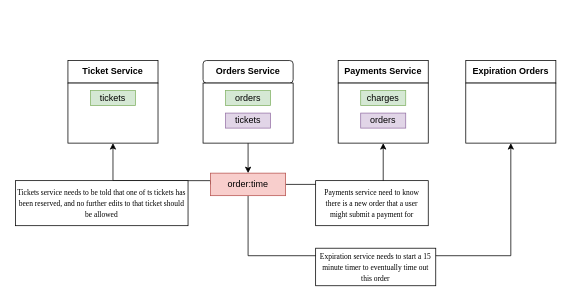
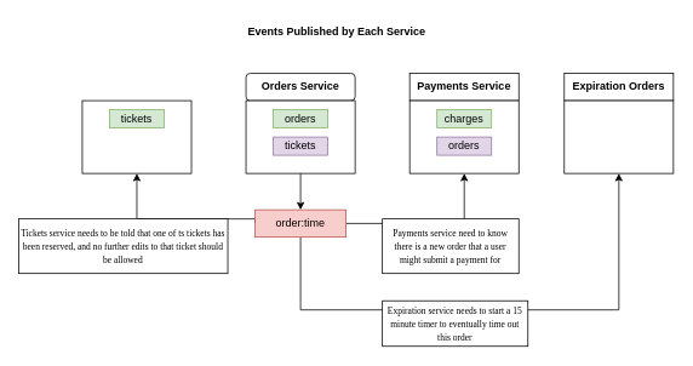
  <mxCell id="0" />
  <mxCell id="1" parent="0" />
- <mxCell id="2" value="Ticket Service" style="rounded=0;whiteSpace=wrap;html=1;fontStyle=1" parent="1" vertex="1"><mxGeometry x="90" y="80" width="120" height="30" as="geometry" /></mxCell>
  <mxCell id="3" value="" style="rounded=0;whiteSpace=wrap;html=1;" parent="1" vertex="1"><mxGeometry x="90" y="110" width="120" height="80" as="geometry" /></mxCell>
  <mxCell id="4" value="tickets" style="rounded=0;whiteSpace=wrap;html=1;fillColor=#d5e8d4;strokeColor=#82b366;" parent="1" vertex="1"><mxGeometry x="460" y="100" width="60" height="20" as="geometry" /></mxCell>
+ <mxCell id="5" value="Events Published by Each Service" style="text;html=1;strokeColor=none;fillColor=none;align=center;verticalAlign=middle;whiteSpace=wrap;rounded=0;fontStyle=1" parent="1" vertex="1"><mxGeometry x="200" y="20" width="340" height="30" as="geometry" /></mxCell>
  <mxCell id="6" value="Orders Service" style="whiteSpace=wrap;html=1;fontStyle=1;rounded=1;" parent="1" vertex="1"><mxGeometry x="270" y="80" width="120" height="30" as="geometry" /></mxCell>
  <mxCell id="7" style="edgeStyle=orthogonalEdgeStyle;rounded=0;orthogonalLoop=1;jettySize=auto;html=1;exitX=0.5;exitY=1;exitDx=0;exitDy=0;" edge="1" parent="1" source="8" target="22"><mxGeometry relative="1" as="geometry" /></mxCell>
  <mxCell id="8" value="" style="rounded=0;whiteSpace=wrap;html=1;" parent="1" vertex="1"><mxGeometry x="270" y="110" width="120" height="80" as="geometry" /></mxCell>
  <mxCell id="9" value="tickets" style="rounded=0;whiteSpace=wrap;html=1;fillColor=#d5e8d4;strokeColor=#82b366;" parent="1" vertex="1"><mxGeometry x="470" y="110" width="60" height="20" as="geometry" /></mxCell>
  <mxCell id="10" value="Payments Service" style="rounded=0;whiteSpace=wrap;html=1;fontStyle=1" parent="1" vertex="1"><mxGeometry x="450" y="80" width="120" height="30" as="geometry" /></mxCell>
  <mxCell id="11" value="" style="rounded=0;whiteSpace=wrap;html=1;" parent="1" vertex="1"><mxGeometry x="450" y="110" width="120" height="80" as="geometry" /></mxCell>
  <mxCell id="12" value="charges" style="rounded=0;whiteSpace=wrap;html=1;fillColor=#d5e8d4;strokeColor=#82b366;" parent="1" vertex="1"><mxGeometry x="480" y="120" width="60" height="20" as="geometry" /></mxCell>
  <mxCell id="13" value="Expiration Orders" style="rounded=0;whiteSpace=wrap;html=1;fontStyle=1" parent="1" vertex="1"><mxGeometry x="620" y="80" width="120" height="30" as="geometry" /></mxCell>
  <mxCell id="14" value="" style="rounded=0;whiteSpace=wrap;html=1;" parent="1" vertex="1"><mxGeometry x="620" y="110" width="120" height="80" as="geometry" /></mxCell>
  <mxCell id="15" value="orders" style="rounded=0;whiteSpace=wrap;html=1;fillColor=#d5e8d4;strokeColor=#82b366;" parent="1" vertex="1"><mxGeometry x="300" y="120" width="60" height="20" as="geometry" /></mxCell>
  <mxCell id="16" value="tickets" style="rounded=0;whiteSpace=wrap;html=1;fillColor=#d5e8d4;strokeColor=#82b366;" parent="1" vertex="1"><mxGeometry x="120" y="120" width="60" height="20" as="geometry" /></mxCell>
  <mxCell id="17" value="tickets" style="rounded=0;whiteSpace=wrap;html=1;fillColor=#e1d5e7;strokeColor=#9673a6;" vertex="1" parent="1"><mxGeometry x="300" y="150" width="60" height="20" as="geometry" /></mxCell>
  <mxCell id="18" value="orders" style="rounded=0;whiteSpace=wrap;html=1;fillColor=#e1d5e7;strokeColor=#9673a6;" vertex="1" parent="1"><mxGeometry x="480" y="150" width="60" height="20" as="geometry" /></mxCell>
  <mxCell id="19" style="edgeStyle=orthogonalEdgeStyle;rounded=0;orthogonalLoop=1;jettySize=auto;html=1;exitX=0;exitY=0.5;exitDx=0;exitDy=0;entryX=0.5;entryY=1;entryDx=0;entryDy=0;" edge="1" parent="1" source="22" target="3"><mxGeometry relative="1" as="geometry"><Array as="points"><mxPoint x="280" y="240" /><mxPoint x="150" y="240" /></Array></mxGeometry></mxCell>
  <mxCell id="20" style="edgeStyle=orthogonalEdgeStyle;rounded=0;orthogonalLoop=1;jettySize=auto;html=1;exitX=1;exitY=0.5;exitDx=0;exitDy=0;entryX=0.5;entryY=1;entryDx=0;entryDy=0;fontFamily=Times New Roman;fontSize=10;" edge="1" parent="1" source="22" target="11"><mxGeometry relative="1" as="geometry" /></mxCell>
  <mxCell id="21" style="edgeStyle=orthogonalEdgeStyle;rounded=0;orthogonalLoop=1;jettySize=auto;html=1;exitX=0.5;exitY=1;exitDx=0;exitDy=0;entryX=0.5;entryY=1;entryDx=0;entryDy=0;fontFamily=Times New Roman;fontSize=10;" edge="1" parent="1" source="22" target="14"><mxGeometry relative="1" as="geometry"><Array as="points"><mxPoint x="330" y="340" /><mxPoint x="680" y="340" /></Array></mxGeometry></mxCell>
  <mxCell id="22" value="order:time" style="rounded=0;whiteSpace=wrap;html=1;fillColor=#f8cecc;strokeColor=#b85450;" vertex="1" parent="1"><mxGeometry x="280" y="230" width="100" height="30" as="geometry" /></mxCell>
  <mxCell id="23" value="&lt;font style=&quot;font-size: 10px;&quot; face=&quot;Times New Roman&quot;&gt;Tickets service needs to be told that one of ts tickets has been reserved, and no further edits to that ticket should be allowed&lt;/font&gt;" style="rounded=0;whiteSpace=wrap;html=1;" vertex="1" parent="1"><mxGeometry x="20" y="240" width="230" height="60" as="geometry" /></mxCell>
  <mxCell id="24" value="&lt;font style=&quot;font-size: 10px;&quot; face=&quot;Times New Roman&quot;&gt;Payments service need to know there is a new order that a user might submit a payment for&lt;/font&gt;" style="rounded=0;whiteSpace=wrap;html=1;" vertex="1" parent="1"><mxGeometry x="420" y="240" width="150" height="60" as="geometry" /></mxCell>
  <mxCell id="25" value="&lt;font style=&quot;font-size: 10px;&quot; face=&quot;Times New Roman&quot;&gt;Expiration service needs to start a 15 minute timer to eventually time out this order&lt;/font&gt;" style="rounded=0;whiteSpace=wrap;html=1;" vertex="1" parent="1"><mxGeometry x="420" y="330" width="160" height="50" as="geometry" /></mxCell>
